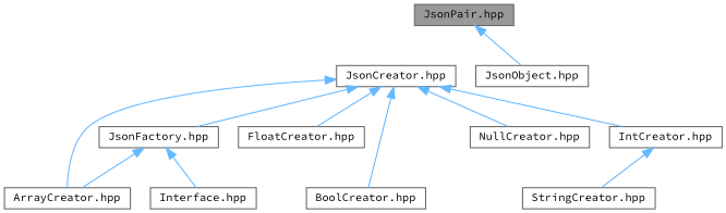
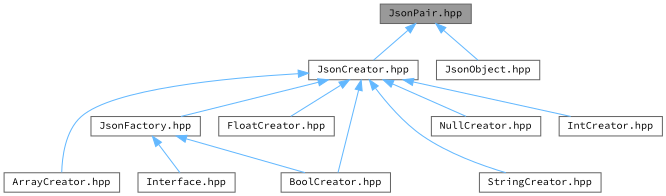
  digraph {
    fontname="Source Code Pro"
    node [color=grey40 fillcolor=white fontname="Source Code Pro" fontsize=10 shape=box style=filled]
    edge [color=steelblue1 dir=back fontname="Source Code Pro" fontsize=10 labelfontname=Helvetica labelfontsize=10 style=solid]
    n1 [color=gray40 fillcolor=grey60 fontcolor=black height=0.2 label="JsonPair.hpp" width=0.4]
    n2 [height=0.2 label="JsonCreator.hpp" width=0.4]
    n3 [height=0.2 label="JsonObject.hpp" width=0.4]
    n4 [height=0.2 label="ArrayCreator.hpp" width=0.4]
    n5 [height=0.2 label="BoolCreator.hpp" width=0.4]
    n6 [height=0.2 label="FloatCreator.hpp" width=0.4]
    n7 [height=0.2 label="IntCreator.hpp" width=0.4]
    n8 [height=0.2 label="JsonFactory.hpp" width=0.4]
    n9 [height=0.2 label="NullCreator.hpp" width=0.4]
    n10 [height=0.2 label="StringCreator.hpp" width=0.4]
    n11 [height=0.2 label="Interface.hpp" width=0.4]
+   n1 -> n2
    n1 -> n3
    n2 -> n4
    n2 -> n5
    n2 -> n6
    n2 -> n7
    n2 -> n8
    n2 -> n9
-   n7 -> n10
-   n8 -> n4
+   n2 -> n10
+   n8 -> n5
    n8 -> n11
  }
